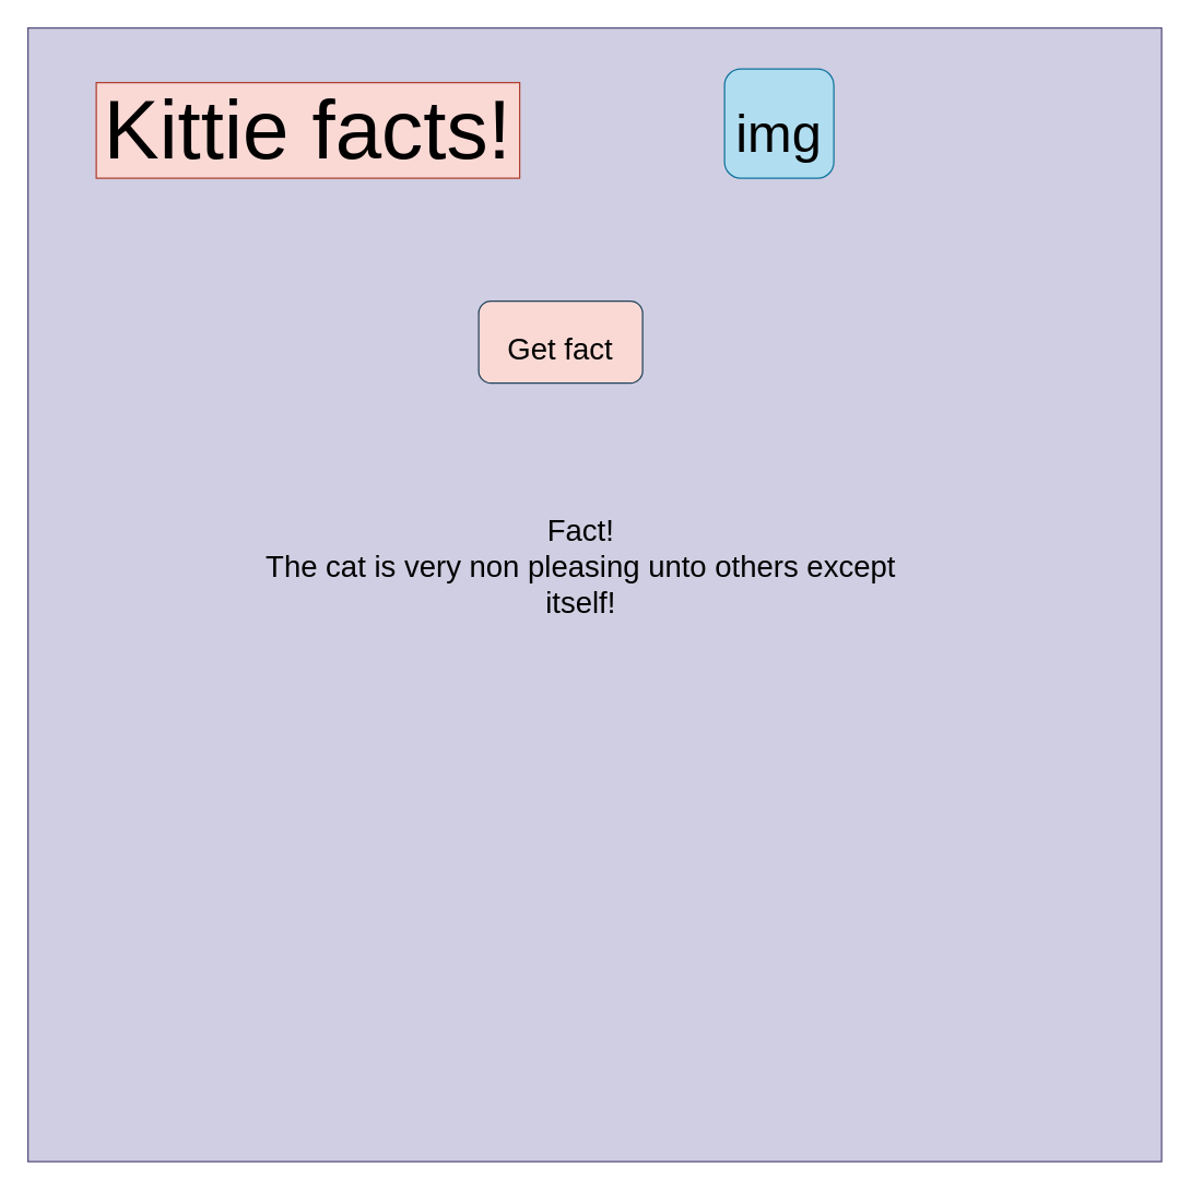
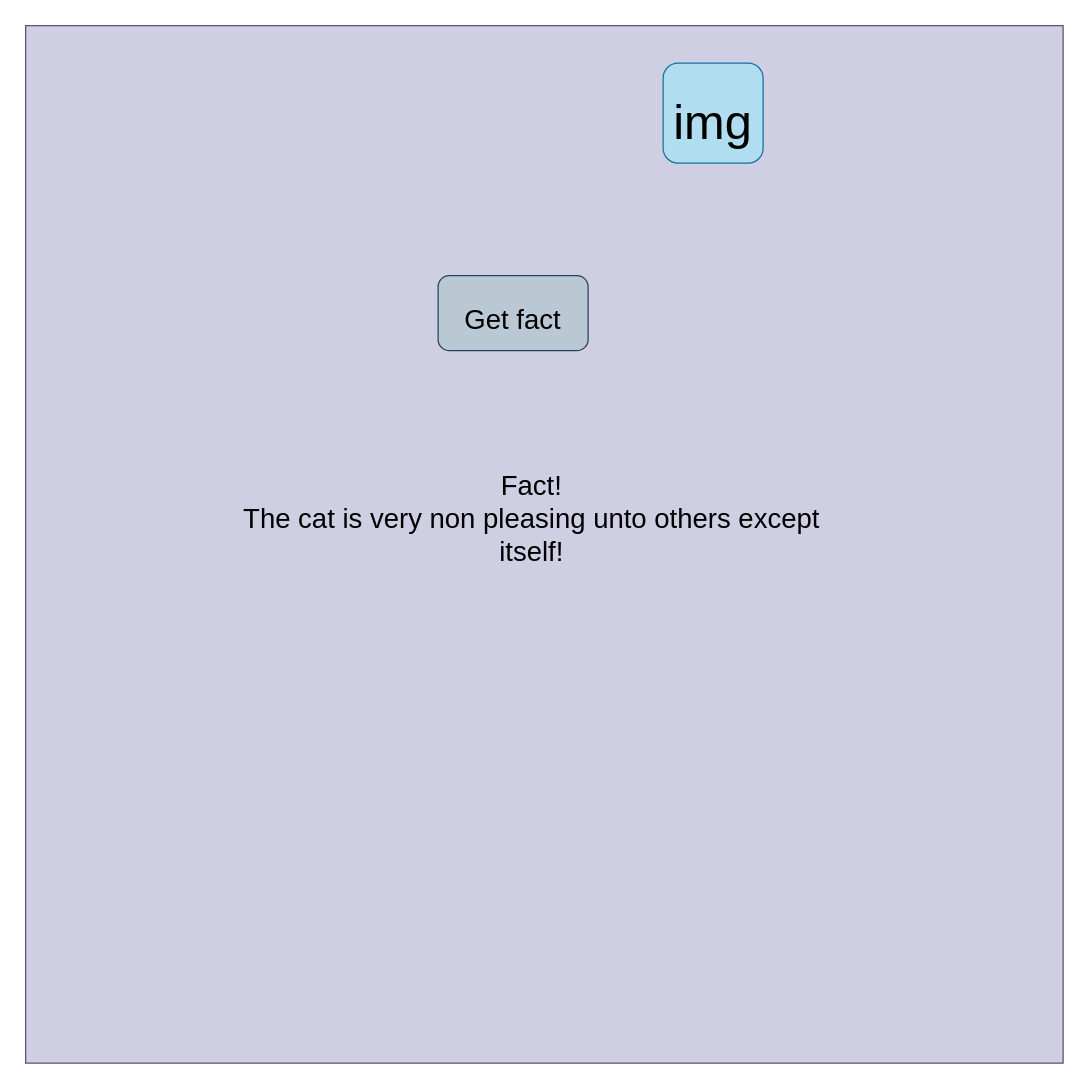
  <mxCell id="0" />
  <mxCell id="1" parent="0" />
  <mxCell id="2" value="" style="whiteSpace=wrap;html=1;aspect=fixed;fillColor=#d0cee2;strokeColor=#56517e;" vertex="1" parent="1"><mxGeometry x="20" y="20" width="830" height="830" as="geometry" /></mxCell>
- <mxCell id="3" value="&lt;font style=&quot;font-size: 61px;&quot;&gt;Kittie facts!&lt;/font&gt;" style="text;html=1;align=center;verticalAlign=middle;whiteSpace=wrap;rounded=0;fillColor=#fad9d5;strokeColor=#ae4132;" vertex="1" parent="1"><mxGeometry x="70" y="60" width="310" height="70" as="geometry" /></mxCell>
  <mxCell id="4" value="&lt;font style=&quot;font-size: 39px;&quot;&gt;img&lt;/font&gt;" style="whiteSpace=wrap;html=1;aspect=fixed;fontSize=61;fillColor=#b1ddf0;strokeColor=#10739e;rounded=1;" vertex="1" parent="1"><mxGeometry x="530" y="50" width="80" height="80" as="geometry" /></mxCell>
- <mxCell id="5" value="&lt;font style=&quot;font-size: 22px;&quot;&gt;Get fact&lt;/font&gt;" style="rounded=1;whiteSpace=wrap;html=1;fontSize=39;fillColor=#fad9d5;strokeColor=#23445d;" vertex="1" parent="1"><mxGeometry x="350" y="220" width="120" height="60" as="geometry" /></mxCell>
+ <mxCell id="5" value="&lt;font style=&quot;font-size: 22px;&quot;&gt;Get fact&lt;/font&gt;" style="rounded=1;whiteSpace=wrap;html=1;fontSize=39;fillColor=#bac8d3;strokeColor=#23445d;" vertex="1" parent="1"><mxGeometry x="350" y="220" width="120" height="60" as="geometry" /></mxCell>
  <mxCell id="6" value="&lt;div&gt;Fact!&lt;br&gt;&lt;/div&gt;&lt;div&gt;The cat is very non pleasing unto others except itself!&lt;/div&gt;" style="text;html=1;strokeColor=none;fillColor=none;align=center;verticalAlign=middle;whiteSpace=wrap;rounded=0;fontSize=22;" vertex="1" parent="1"><mxGeometry x="170" y="370" width="510" height="90" as="geometry" /></mxCell>
